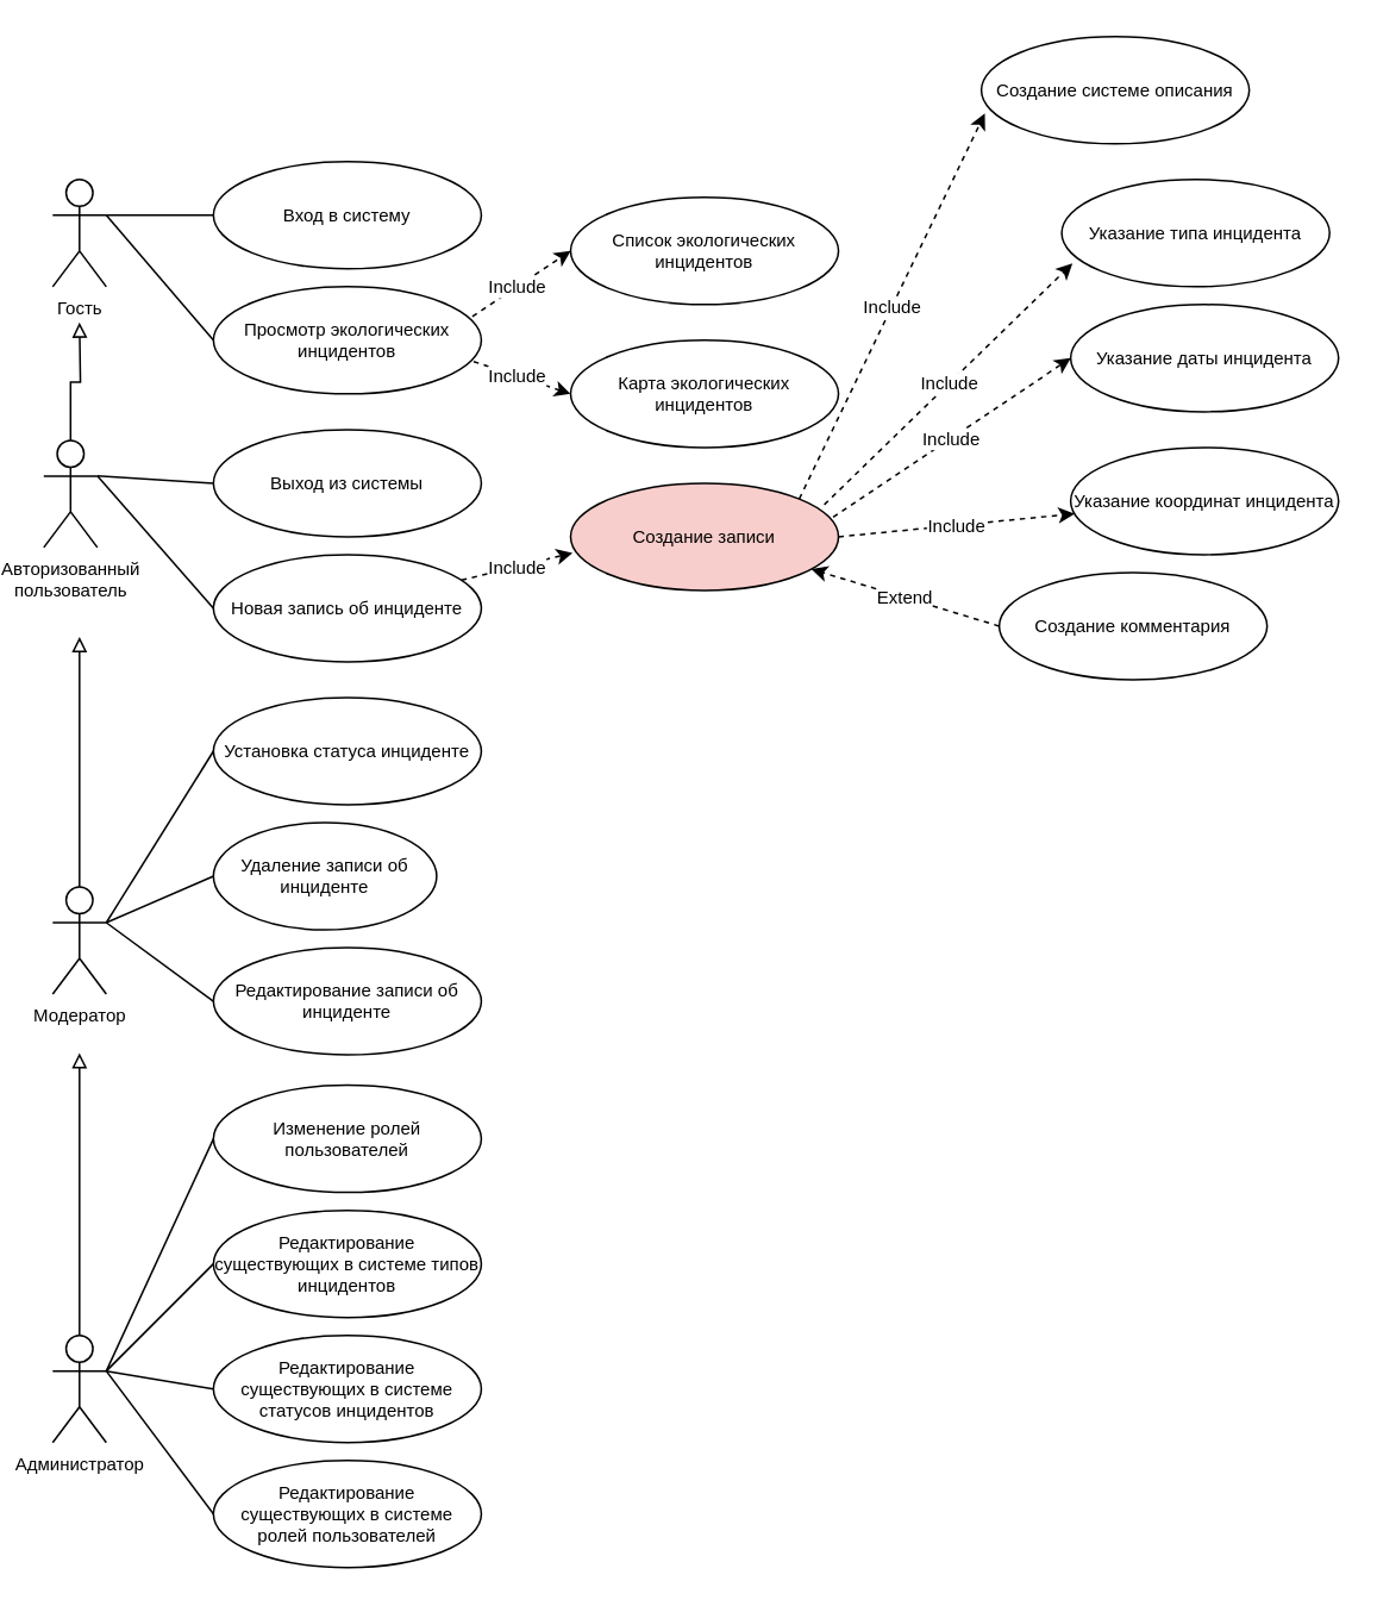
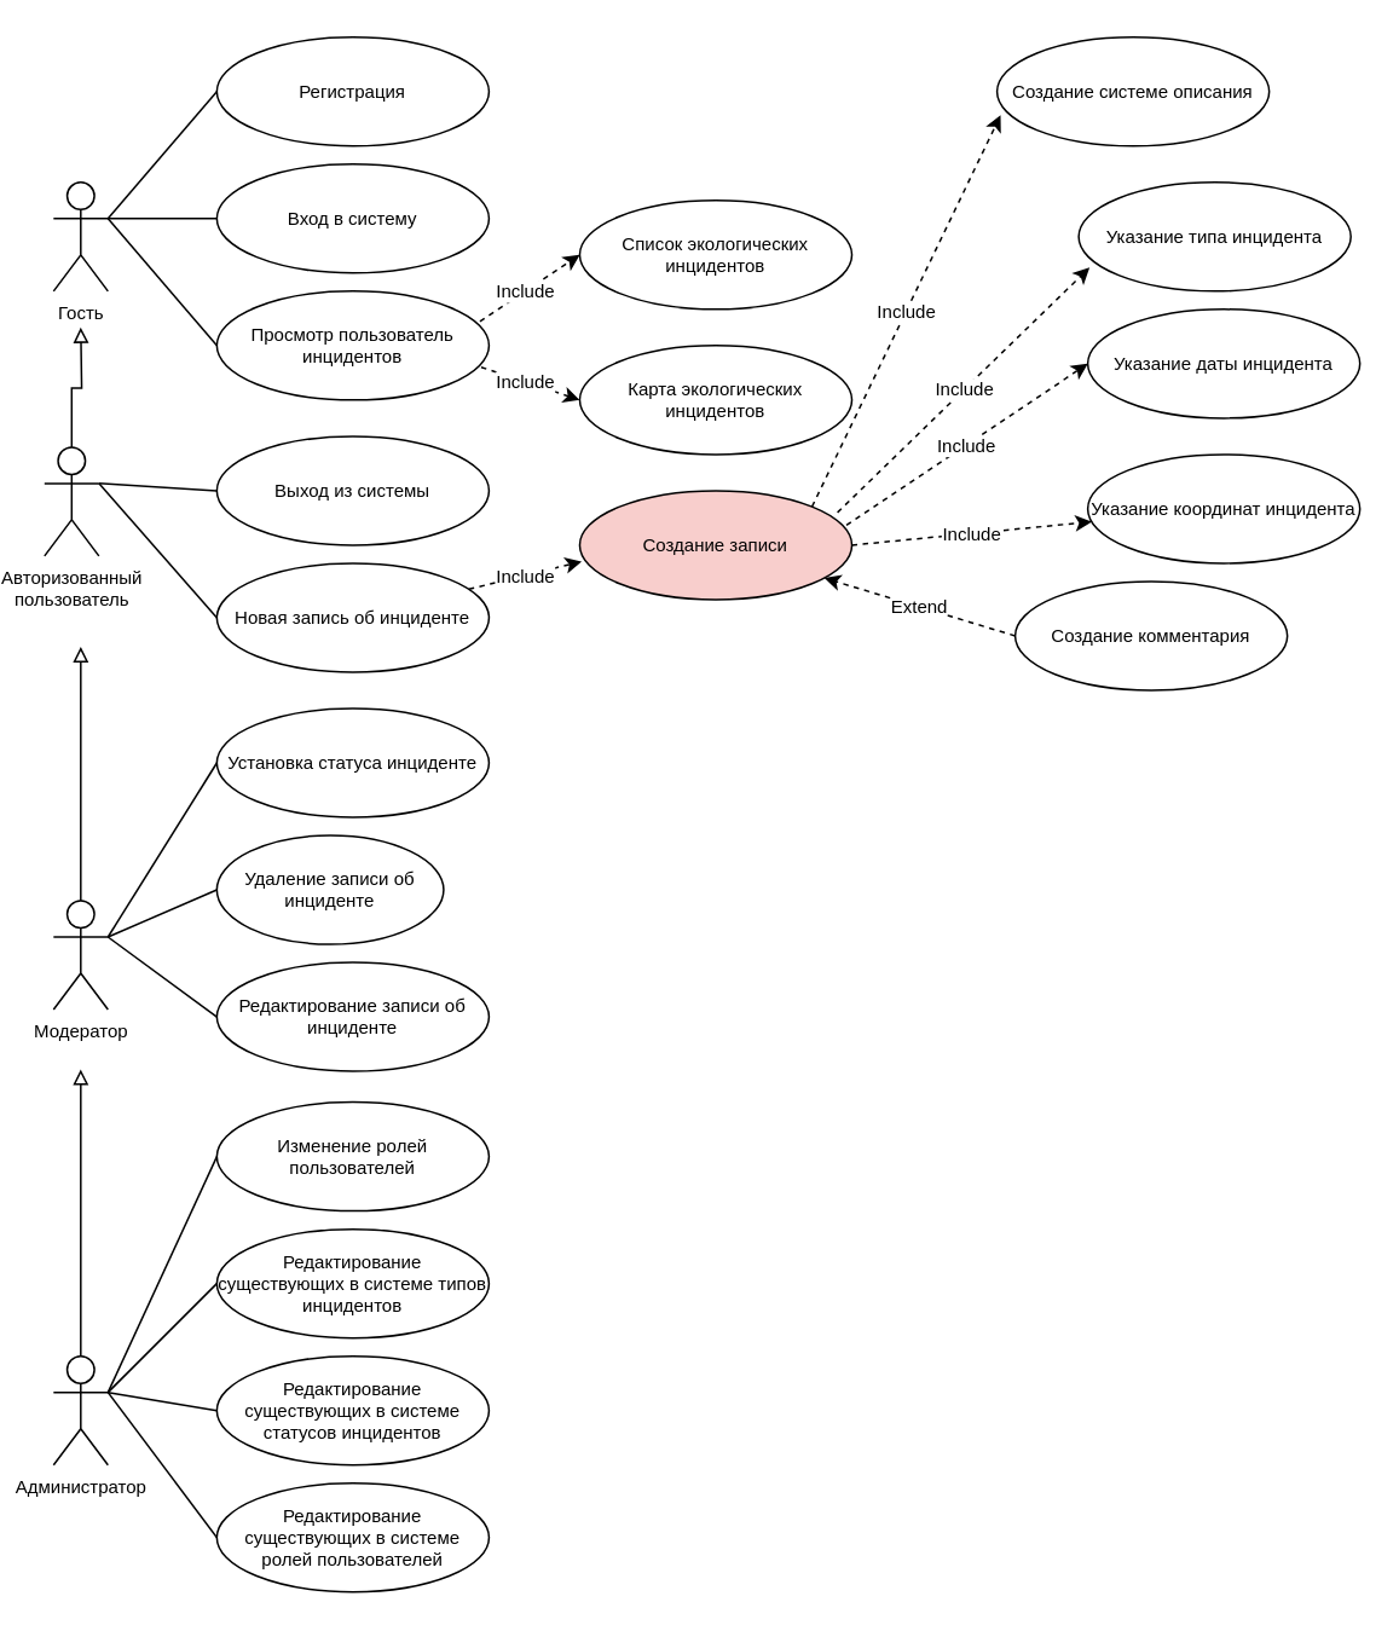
  <mxCell id="0" />
  <mxCell id="1" parent="0" />
+ <mxCell id="2" style="rounded=0;orthogonalLoop=1;jettySize=auto;html=1;exitX=1;exitY=0.333;exitDx=0;exitDy=0;exitPerimeter=0;entryX=0;entryY=0.5;entryDx=0;entryDy=0;fontSize=10;endArrow=none;endFill=0;" parent="1" source="49" target="21" edge="1"><mxGeometry relative="1" as="geometry" /></mxCell>
  <mxCell id="3" style="edgeStyle=none;rounded=0;orthogonalLoop=1;jettySize=auto;html=1;exitX=1;exitY=0.333;exitDx=0;exitDy=0;exitPerimeter=0;entryX=0;entryY=0.5;entryDx=0;entryDy=0;fontSize=10;endArrow=none;endFill=0;" parent="1" source="49" target="22" edge="1"><mxGeometry relative="1" as="geometry" /></mxCell>
  <mxCell id="4" style="edgeStyle=none;rounded=0;orthogonalLoop=1;jettySize=auto;html=1;exitX=1;exitY=0.333;exitDx=0;exitDy=0;exitPerimeter=0;entryX=0;entryY=0.5;entryDx=0;entryDy=0;fontSize=10;endArrow=none;endFill=0;" parent="1" source="49" target="18" edge="1"><mxGeometry relative="1" as="geometry" /></mxCell>
  <mxCell id="5" style="edgeStyle=none;rounded=0;orthogonalLoop=1;jettySize=auto;html=1;exitX=1;exitY=0.333;exitDx=0;exitDy=0;exitPerimeter=0;entryX=0;entryY=0.5;entryDx=0;entryDy=0;fontSize=10;endArrow=none;endFill=0;" parent="1" source="8" target="24" edge="1"><mxGeometry relative="1" as="geometry" /></mxCell>
  <mxCell id="6" style="edgeStyle=none;rounded=0;orthogonalLoop=1;jettySize=auto;html=1;exitX=1;exitY=0.333;exitDx=0;exitDy=0;exitPerimeter=0;entryX=0;entryY=0.5;entryDx=0;entryDy=0;fontSize=10;endArrow=none;endFill=0;" parent="1" source="8" target="37" edge="1"><mxGeometry relative="1" as="geometry" /></mxCell>
  <mxCell id="7" style="edgeStyle=orthogonalEdgeStyle;rounded=0;orthogonalLoop=1;jettySize=auto;html=1;endArrow=block;endFill=0;" edge="1" parent="1" source="8"><mxGeometry relative="1" as="geometry"><mxPoint x="40" y="180" as="targetPoint" /></mxGeometry></mxCell>
  <mxCell id="8" value="&lt;div style=&quot;font-size: 10px;&quot;&gt;Авторизованный&lt;/div&gt;&lt;div style=&quot;font-size: 10px;&quot;&gt;пользователь&lt;/div&gt;" style="shape=umlActor;verticalLabelPosition=bottom;verticalAlign=top;html=1;outlineConnect=0;fontSize=10;" parent="1" vertex="1"><mxGeometry x="20" y="246" width="30" height="60" as="geometry" /></mxCell>
  <mxCell id="9" style="edgeStyle=orthogonalEdgeStyle;rounded=0;orthogonalLoop=1;jettySize=auto;html=1;endArrow=block;endFill=0;fontSize=10;" parent="1" source="12" edge="1"><mxGeometry relative="1" as="geometry"><mxPoint x="40" y="356" as="targetPoint" /></mxGeometry></mxCell>
  <mxCell id="10" style="edgeStyle=none;rounded=0;orthogonalLoop=1;jettySize=auto;html=1;exitX=1;exitY=0.333;exitDx=0;exitDy=0;exitPerimeter=0;entryX=0;entryY=0.5;entryDx=0;entryDy=0;fontSize=10;endArrow=none;endFill=0;" parent="1" source="12" target="38" edge="1"><mxGeometry relative="1" as="geometry" /></mxCell>
  <mxCell id="11" style="edgeStyle=none;rounded=0;orthogonalLoop=1;jettySize=auto;html=1;exitX=1;exitY=0.333;exitDx=0;exitDy=0;exitPerimeter=0;entryX=0;entryY=0.5;entryDx=0;entryDy=0;fontSize=10;endArrow=none;endFill=0;" parent="1" source="12" target="39" edge="1"><mxGeometry relative="1" as="geometry" /></mxCell>
  <mxCell id="12" value="Модератор" style="shape=umlActor;verticalLabelPosition=bottom;verticalAlign=top;html=1;outlineConnect=0;fontSize=10;" parent="1" vertex="1"><mxGeometry x="25" y="496" width="30" height="60" as="geometry" /></mxCell>
  <mxCell id="13" style="edgeStyle=orthogonalEdgeStyle;rounded=0;orthogonalLoop=1;jettySize=auto;html=1;endArrow=block;endFill=0;fontSize=10;" parent="1" source="15" edge="1"><mxGeometry relative="1" as="geometry"><mxPoint x="40" y="589" as="targetPoint" /></mxGeometry></mxCell>
  <mxCell id="14" style="edgeStyle=none;rounded=0;orthogonalLoop=1;jettySize=auto;html=1;exitX=1;exitY=0.333;exitDx=0;exitDy=0;exitPerimeter=0;entryX=0;entryY=0.5;entryDx=0;entryDy=0;fontSize=10;endArrow=none;endFill=0;" parent="1" source="15" target="30" edge="1"><mxGeometry relative="1" as="geometry" /></mxCell>
  <mxCell id="15" value="Администратор" style="shape=umlActor;verticalLabelPosition=bottom;verticalAlign=top;html=1;outlineConnect=0;fontSize=10;" parent="1" vertex="1"><mxGeometry x="25" y="747" width="30" height="60" as="geometry" /></mxCell>
  <mxCell id="16" value="Include" style="edgeStyle=none;rounded=0;orthogonalLoop=1;jettySize=auto;html=1;entryX=0;entryY=0.5;entryDx=0;entryDy=0;fontSize=10;endArrow=classic;endFill=1;dashed=1;" parent="1" target="19" edge="1"><mxGeometry relative="1" as="geometry"><mxPoint x="255" y="180" as="sourcePoint" /></mxGeometry></mxCell>
  <mxCell id="17" value="Include" style="edgeStyle=none;rounded=0;orthogonalLoop=1;jettySize=auto;html=1;entryX=0;entryY=0.5;entryDx=0;entryDy=0;dashed=1;fontSize=10;endArrow=classic;endFill=1;" parent="1" target="20" edge="1"><mxGeometry relative="1" as="geometry"><mxPoint x="255" y="200" as="sourcePoint" /></mxGeometry></mxCell>
- <mxCell id="18" value="Просмотр экологических инцидентов" style="ellipse;whiteSpace=wrap;html=1;fontSize=10;" parent="1" vertex="1"><mxGeometry x="115" y="160" width="150" height="60" as="geometry" /></mxCell>
+ <mxCell id="18" value="Просмотр пользователь инцидентов" style="ellipse;whiteSpace=wrap;html=1;fontSize=10;" parent="1" vertex="1"><mxGeometry x="115" y="160" width="150" height="60" as="geometry" /></mxCell>
  <mxCell id="19" value="Список экологических инцидентов" style="ellipse;whiteSpace=wrap;html=1;fontSize=10;" parent="1" vertex="1"><mxGeometry x="315" y="110" width="150" height="60" as="geometry" /></mxCell>
  <mxCell id="20" value="Карта экологических инцидентов" style="ellipse;whiteSpace=wrap;html=1;fontSize=10;" parent="1" vertex="1"><mxGeometry x="315" y="190" width="150" height="60" as="geometry" /></mxCell>
+ <mxCell id="21" value="Регистрация" style="ellipse;whiteSpace=wrap;html=1;fontSize=10;" parent="1" vertex="1"><mxGeometry x="115" y="20" width="150" height="60" as="geometry" /></mxCell>
  <mxCell id="22" value="Вход в систему" style="ellipse;whiteSpace=wrap;html=1;fontSize=10;" parent="1" vertex="1"><mxGeometry x="115" y="90" width="150" height="60" as="geometry" /></mxCell>
  <mxCell id="23" value="Include" style="edgeStyle=none;rounded=0;orthogonalLoop=1;jettySize=auto;html=1;entryX=0.007;entryY=0.65;entryDx=0;entryDy=0;entryPerimeter=0;dashed=1;fontSize=10;endArrow=classic;endFill=1;" parent="1" source="24" target="36" edge="1"><mxGeometry relative="1" as="geometry" /></mxCell>
  <mxCell id="24" value="Новая запись об инциденте" style="ellipse;whiteSpace=wrap;html=1;fontSize=10;" parent="1" vertex="1"><mxGeometry x="115" y="310" width="150" height="60" as="geometry" /></mxCell>
  <mxCell id="25" value="Создание системе описания" style="ellipse;whiteSpace=wrap;html=1;fontSize=10;" parent="1" vertex="1"><mxGeometry x="545" y="20" width="150" height="60" as="geometry" /></mxCell>
  <mxCell id="26" value="Указание даты инцидента" style="ellipse;whiteSpace=wrap;html=1;fontSize=10;" parent="1" vertex="1"><mxGeometry x="595" y="170" width="150" height="60" as="geometry" /></mxCell>
  <mxCell id="27" value="Указание координат инцидента" style="ellipse;whiteSpace=wrap;html=1;fontSize=10;" parent="1" vertex="1"><mxGeometry x="595" y="250" width="150" height="60" as="geometry" /></mxCell>
  <mxCell id="28" value="Extend" style="edgeStyle=none;rounded=0;orthogonalLoop=1;jettySize=auto;html=1;exitX=0;exitY=0.5;exitDx=0;exitDy=0;dashed=1;fontSize=10;endArrow=classic;endFill=1;" parent="1" source="29" target="36" edge="1"><mxGeometry relative="1" as="geometry" /></mxCell>
  <mxCell id="29" value="Создание комментария" style="ellipse;whiteSpace=wrap;html=1;fontSize=10;" parent="1" vertex="1"><mxGeometry x="555" y="320" width="150" height="60" as="geometry" /></mxCell>
  <mxCell id="30" value="Изменение ролей пользователей" style="ellipse;whiteSpace=wrap;html=1;fontSize=10;" parent="1" vertex="1"><mxGeometry x="115" y="607" width="150" height="60" as="geometry" /></mxCell>
  <mxCell id="31" style="edgeStyle=none;rounded=0;orthogonalLoop=1;jettySize=auto;html=1;exitX=1;exitY=0.333;exitDx=0;exitDy=0;exitPerimeter=0;fontSize=10;endArrow=none;endFill=0;" parent="1" source="12" target="12" edge="1"><mxGeometry relative="1" as="geometry" /></mxCell>
  <mxCell id="32" value="Include" style="edgeStyle=none;rounded=0;orthogonalLoop=1;jettySize=auto;html=1;exitX=1;exitY=0;exitDx=0;exitDy=0;entryX=0.013;entryY=0.717;entryDx=0;entryDy=0;entryPerimeter=0;dashed=1;fontSize=10;endArrow=classic;endFill=1;" parent="1" source="36" target="25" edge="1"><mxGeometry relative="1" as="geometry" /></mxCell>
  <mxCell id="33" value="Include" style="edgeStyle=none;rounded=0;orthogonalLoop=1;jettySize=auto;html=1;exitX=0.98;exitY=0.317;exitDx=0;exitDy=0;entryX=0;entryY=0.5;entryDx=0;entryDy=0;dashed=1;fontSize=10;endArrow=classic;endFill=1;exitPerimeter=0;" parent="1" source="36" target="26" edge="1"><mxGeometry relative="1" as="geometry" /></mxCell>
  <mxCell id="34" value="Include" style="edgeStyle=none;rounded=0;orthogonalLoop=1;jettySize=auto;html=1;exitX=1;exitY=0.5;exitDx=0;exitDy=0;dashed=1;fontSize=10;endArrow=classic;endFill=1;" parent="1" source="36" target="27" edge="1"><mxGeometry relative="1" as="geometry" /></mxCell>
  <mxCell id="35" value="Include" style="edgeStyle=none;rounded=0;orthogonalLoop=1;jettySize=auto;html=1;entryX=0.04;entryY=0.783;entryDx=0;entryDy=0;entryPerimeter=0;fontSize=10;endArrow=classic;endFill=1;exitX=0.947;exitY=0.2;exitDx=0;exitDy=0;exitPerimeter=0;dashed=1;" parent="1" source="36" target="40" edge="1"><mxGeometry relative="1" as="geometry" /></mxCell>
  <mxCell id="36" value="Создание записи" style="ellipse;whiteSpace=wrap;html=1;fontSize=10;fillColor=#f8cecc;" parent="1" vertex="1"><mxGeometry x="315" y="270" width="150" height="60" as="geometry" /></mxCell>
  <mxCell id="37" value="Выход из системы" style="ellipse;whiteSpace=wrap;html=1;fontSize=10;" parent="1" vertex="1"><mxGeometry x="115" y="240" width="150" height="60" as="geometry" /></mxCell>
  <mxCell id="38" value="Удаление записи об инциденте" style="ellipse;whiteSpace=wrap;html=1;fontSize=10;" parent="1" vertex="1"><mxGeometry x="115" y="460" width="125" height="60" as="geometry" /></mxCell>
  <mxCell id="39" value="Установка статуса инциденте" style="ellipse;whiteSpace=wrap;html=1;fontSize=10;" parent="1" vertex="1"><mxGeometry x="115" y="390" width="150" height="60" as="geometry" /></mxCell>
  <mxCell id="40" value="Указание типа инцидента" style="ellipse;whiteSpace=wrap;html=1;fontSize=10;" parent="1" vertex="1"><mxGeometry x="590" y="100" width="150" height="60" as="geometry" /></mxCell>
  <mxCell id="41" style="edgeStyle=none;rounded=0;orthogonalLoop=1;jettySize=auto;html=1;entryX=0;entryY=0.5;entryDx=0;entryDy=0;fontSize=10;endArrow=none;endFill=0;exitX=1;exitY=0.333;exitDx=0;exitDy=0;exitPerimeter=0;" edge="1" parent="1" target="42" source="12"><mxGeometry relative="1" as="geometry"><mxPoint x="65" y="520" as="sourcePoint" /></mxGeometry></mxCell>
  <mxCell id="42" value="Редактирование записи об инциденте" style="ellipse;whiteSpace=wrap;html=1;fontSize=10;" vertex="1" parent="1"><mxGeometry x="115" y="530" width="150" height="60" as="geometry" /></mxCell>
  <mxCell id="43" style="edgeStyle=none;rounded=0;orthogonalLoop=1;jettySize=auto;html=1;entryX=0;entryY=0.5;entryDx=0;entryDy=0;fontSize=10;endArrow=none;endFill=0;exitX=1;exitY=0.333;exitDx=0;exitDy=0;exitPerimeter=0;" edge="1" parent="1" target="44" source="15"><mxGeometry relative="1" as="geometry"><mxPoint x="65" y="767" as="sourcePoint" /></mxGeometry></mxCell>
  <mxCell id="44" value="Редактирование существующих в системе типов инцидентов" style="ellipse;whiteSpace=wrap;html=1;fontSize=10;" vertex="1" parent="1"><mxGeometry x="115" y="677" width="150" height="60" as="geometry" /></mxCell>
  <mxCell id="45" style="edgeStyle=none;rounded=0;orthogonalLoop=1;jettySize=auto;html=1;entryX=0;entryY=0.5;entryDx=0;entryDy=0;fontSize=10;endArrow=none;endFill=0;" edge="1" parent="1" target="46"><mxGeometry relative="1" as="geometry"><mxPoint x="55" y="767" as="sourcePoint" /></mxGeometry></mxCell>
  <mxCell id="46" value="Редактирование существующих в системе статусов инцидентов" style="ellipse;whiteSpace=wrap;html=1;fontSize=10;" vertex="1" parent="1"><mxGeometry x="115" y="747" width="150" height="60" as="geometry" /></mxCell>
  <mxCell id="47" style="edgeStyle=none;rounded=0;orthogonalLoop=1;jettySize=auto;html=1;entryX=0;entryY=0.5;entryDx=0;entryDy=0;fontSize=10;endArrow=none;endFill=0;exitX=1;exitY=0.333;exitDx=0;exitDy=0;exitPerimeter=0;" edge="1" parent="1" target="48" source="15"><mxGeometry relative="1" as="geometry"><mxPoint x="55" y="827" as="sourcePoint" /></mxGeometry></mxCell>
  <mxCell id="48" value="Редактирование существующих в системе ролей пользователей" style="ellipse;whiteSpace=wrap;html=1;fontSize=10;" vertex="1" parent="1"><mxGeometry x="115" y="817" width="150" height="60" as="geometry" /></mxCell>
  <mxCell id="49" value="Гость" style="shape=umlActor;verticalLabelPosition=bottom;verticalAlign=top;html=1;outlineConnect=0;fontSize=10;" parent="1" vertex="1"><mxGeometry x="25" y="100" width="30" height="60" as="geometry" /></mxCell>
